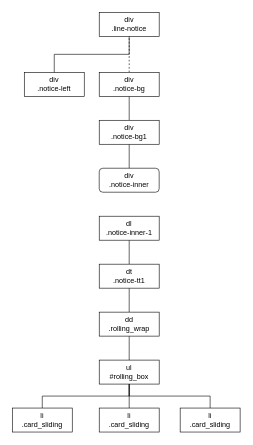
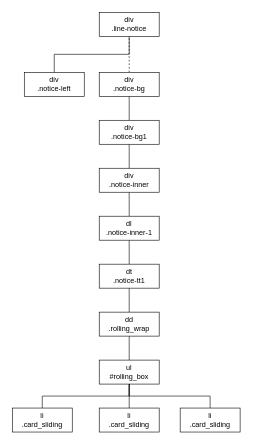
  <mxCell id="0" />
  <mxCell id="1" parent="0" />
  <mxCell id="2" value="div&lt;br&gt;.line-notice" style="rounded=0;whiteSpace=wrap;html=1;" parent="1" vertex="1"><mxGeometry x="165" y="20" width="100" height="40" as="geometry" /></mxCell>
  <mxCell id="3" value="div&lt;br&gt;.notice-left" style="rounded=0;whiteSpace=wrap;html=1;" parent="1" vertex="1"><mxGeometry x="40" y="120" width="100" height="40" as="geometry" /></mxCell>
  <mxCell id="4" value="" style="endArrow=none;html=1;edgeStyle=orthogonalEdgeStyle;rounded=0;entryX=0.5;entryY=1;entryDx=0;entryDy=0;exitX=0.5;exitY=0;exitDx=0;exitDy=0;" parent="1" source="3" target="2" edge="1"><mxGeometry width="50" height="50" relative="1" as="geometry"><mxPoint x="175" y="140" as="sourcePoint" /><mxPoint x="270" y="70" as="targetPoint" /></mxGeometry></mxCell>
  <mxCell id="5" style="edgeStyle=none;html=1;rounded=0;endArrow=none;endFill=0;dashed=1;" edge="1" parent="1" source="7" target="2"><mxGeometry relative="1" as="geometry" /></mxCell>
  <mxCell id="6" value="" style="edgeStyle=none;rounded=0;html=1;endArrow=none;endFill=0;" edge="1" parent="1" source="7" target="9"><mxGeometry relative="1" as="geometry" /></mxCell>
  <mxCell id="7" value="div&lt;br&gt;.notice-bg" style="rounded=0;whiteSpace=wrap;html=1;" vertex="1" parent="1"><mxGeometry x="165" y="120" width="100" height="40" as="geometry" /></mxCell>
  <mxCell id="8" value="" style="edgeStyle=none;rounded=0;html=1;endArrow=none;endFill=0;" edge="1" parent="1" source="9" target="11"><mxGeometry relative="1" as="geometry" /></mxCell>
  <mxCell id="9" value="div&lt;br&gt;.notice-bg1" style="rounded=0;whiteSpace=wrap;html=1;" vertex="1" parent="1"><mxGeometry x="165" y="200" width="100" height="40" as="geometry" /></mxCell>
- <mxCell id="11" value="div&lt;br&gt;.notice-inner&lt;br&gt;" style="whiteSpace=wrap;html=1;rounded=1;" vertex="1" parent="1"><mxGeometry x="165" y="280" width="100" height="40" as="geometry" /></mxCell>
+ <mxCell id="10" style="edgeStyle=orthogonalEdgeStyle;rounded=0;html=1;exitX=0.5;exitY=1;exitDx=0;exitDy=0;endArrow=none;endFill=0;" edge="1" parent="1" source="11" target="13"><mxGeometry relative="1" as="geometry" /></mxCell>
+ <mxCell id="11" value="div&lt;br&gt;.notice-inner&lt;br&gt;" style="rounded=0;whiteSpace=wrap;html=1;" vertex="1" parent="1"><mxGeometry x="165" y="280" width="100" height="40" as="geometry" /></mxCell>
  <mxCell id="12" style="edgeStyle=orthogonalEdgeStyle;rounded=0;html=1;exitX=0.5;exitY=1;exitDx=0;exitDy=0;endArrow=none;endFill=0;" edge="1" parent="1" source="13" target="15"><mxGeometry relative="1" as="geometry" /></mxCell>
  <mxCell id="13" value="dl&lt;br&gt;.notice-inner-1" style="rounded=0;whiteSpace=wrap;html=1;" vertex="1" parent="1"><mxGeometry x="165" y="360" width="100" height="40" as="geometry" /></mxCell>
  <mxCell id="14" style="edgeStyle=orthogonalEdgeStyle;rounded=0;html=1;exitX=0.5;exitY=1;exitDx=0;exitDy=0;endArrow=none;endFill=0;" edge="1" parent="1" source="15" target="17"><mxGeometry relative="1" as="geometry" /></mxCell>
  <mxCell id="15" value="dt&lt;br&gt;.notice-tt1" style="rounded=0;whiteSpace=wrap;html=1;" vertex="1" parent="1"><mxGeometry x="165" y="440" width="100" height="40" as="geometry" /></mxCell>
  <mxCell id="16" style="edgeStyle=orthogonalEdgeStyle;rounded=0;html=1;exitX=0.5;exitY=1;exitDx=0;exitDy=0;endArrow=none;endFill=0;" edge="1" parent="1" source="17" target="18"><mxGeometry relative="1" as="geometry" /></mxCell>
  <mxCell id="17" value="dd&lt;br&gt;.rolling_wrap" style="rounded=0;whiteSpace=wrap;html=1;" vertex="1" parent="1"><mxGeometry x="165" y="520" width="100" height="40" as="geometry" /></mxCell>
  <mxCell id="18" value="ul&lt;br&gt;#rolling_box" style="rounded=0;whiteSpace=wrap;html=1;" vertex="1" parent="1"><mxGeometry x="165" y="600" width="100" height="40" as="geometry" /></mxCell>
  <mxCell id="19" style="edgeStyle=orthogonalEdgeStyle;rounded=0;html=1;exitX=0.5;exitY=0;exitDx=0;exitDy=0;endArrow=none;endFill=0;" edge="1" parent="1" source="20"><mxGeometry relative="1" as="geometry"><mxPoint x="215" y="640" as="targetPoint" /></mxGeometry></mxCell>
  <mxCell id="20" value="li&lt;br&gt;.card_sliding" style="rounded=0;whiteSpace=wrap;html=1;" vertex="1" parent="1"><mxGeometry x="165" y="680" width="100" height="40" as="geometry" /></mxCell>
  <mxCell id="21" style="edgeStyle=orthogonalEdgeStyle;rounded=0;html=1;exitX=0.5;exitY=0;exitDx=0;exitDy=0;entryX=0.5;entryY=1;entryDx=0;entryDy=0;endArrow=none;endFill=0;" edge="1" parent="1" source="22" target="18"><mxGeometry relative="1" as="geometry" /></mxCell>
  <mxCell id="22" value="li&lt;br&gt;.card_sliding" style="rounded=0;whiteSpace=wrap;html=1;" vertex="1" parent="1"><mxGeometry x="20" y="680" width="100" height="40" as="geometry" /></mxCell>
  <mxCell id="23" style="edgeStyle=orthogonalEdgeStyle;rounded=0;html=1;exitX=0.5;exitY=0;exitDx=0;exitDy=0;entryX=0.5;entryY=1;entryDx=0;entryDy=0;endArrow=none;endFill=0;" edge="1" parent="1" source="24" target="18"><mxGeometry relative="1" as="geometry" /></mxCell>
  <mxCell id="24" value="li&lt;br&gt;.card_sliding" style="rounded=0;whiteSpace=wrap;html=1;" vertex="1" parent="1"><mxGeometry x="300" y="680" width="100" height="40" as="geometry" /></mxCell>
